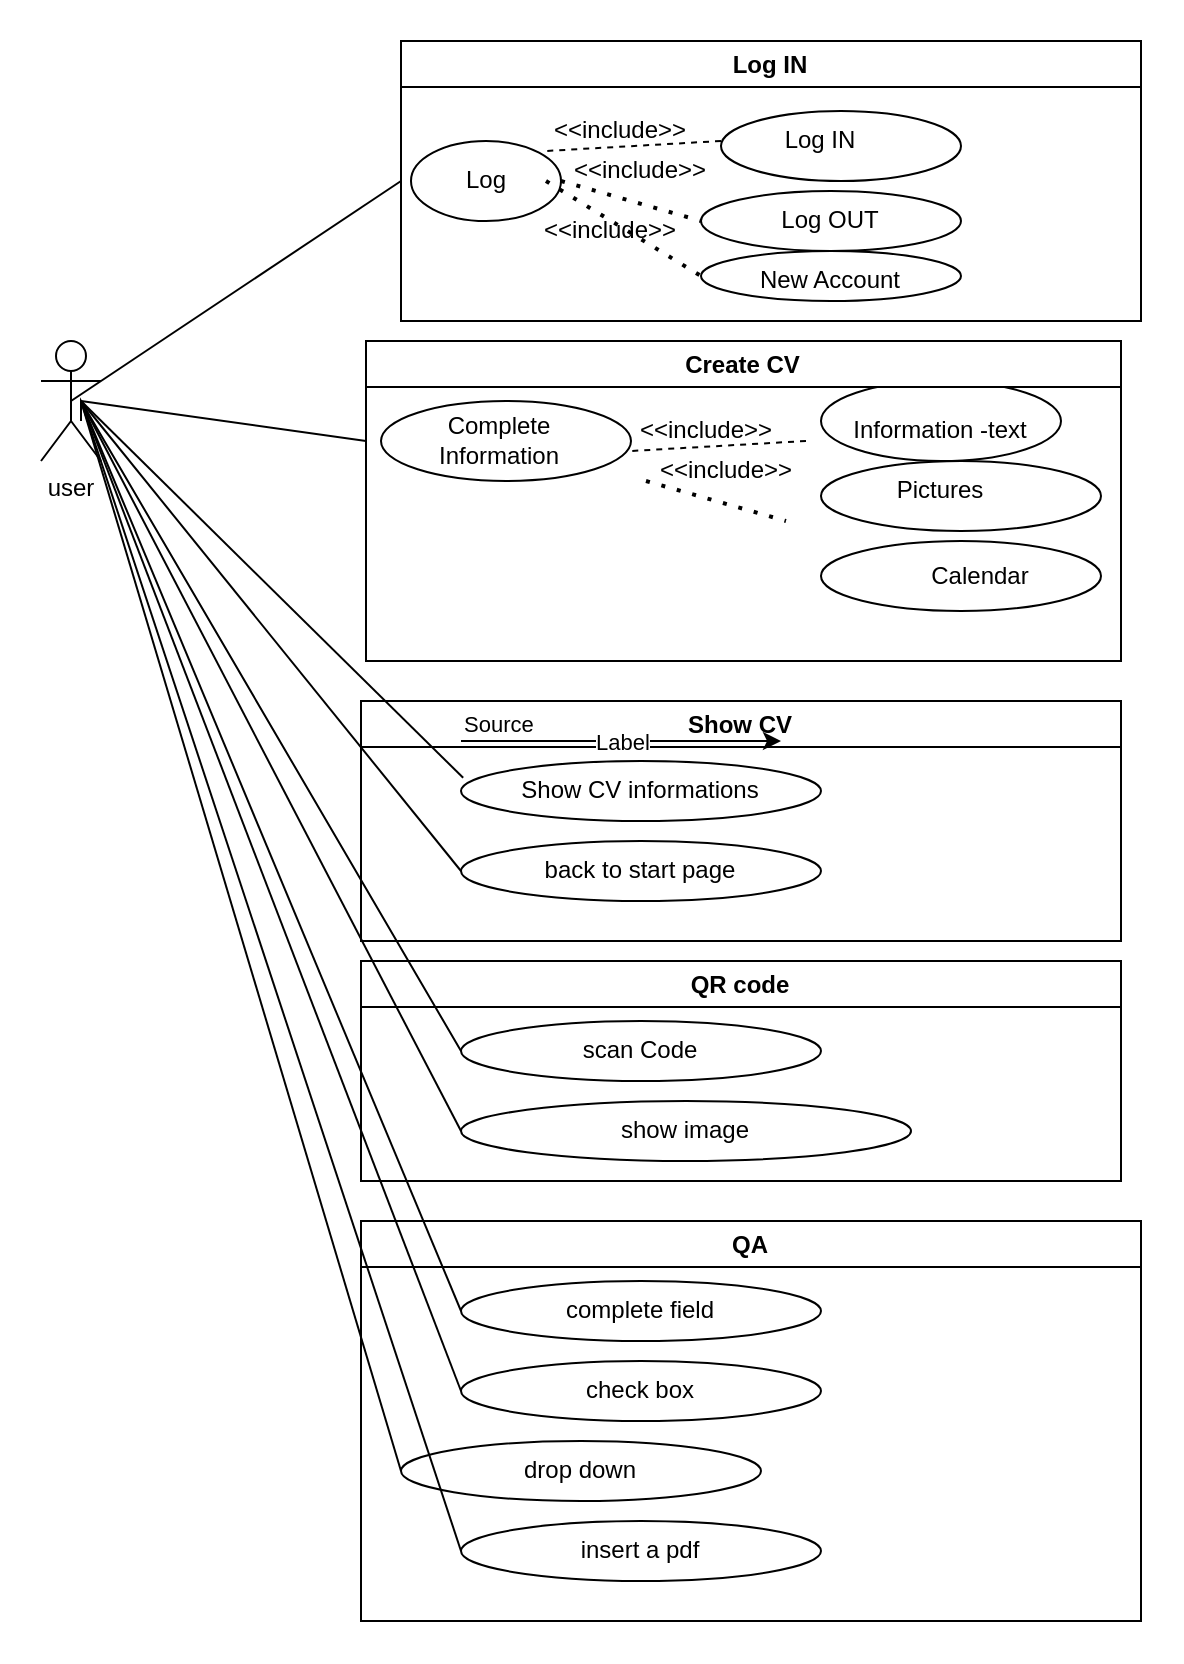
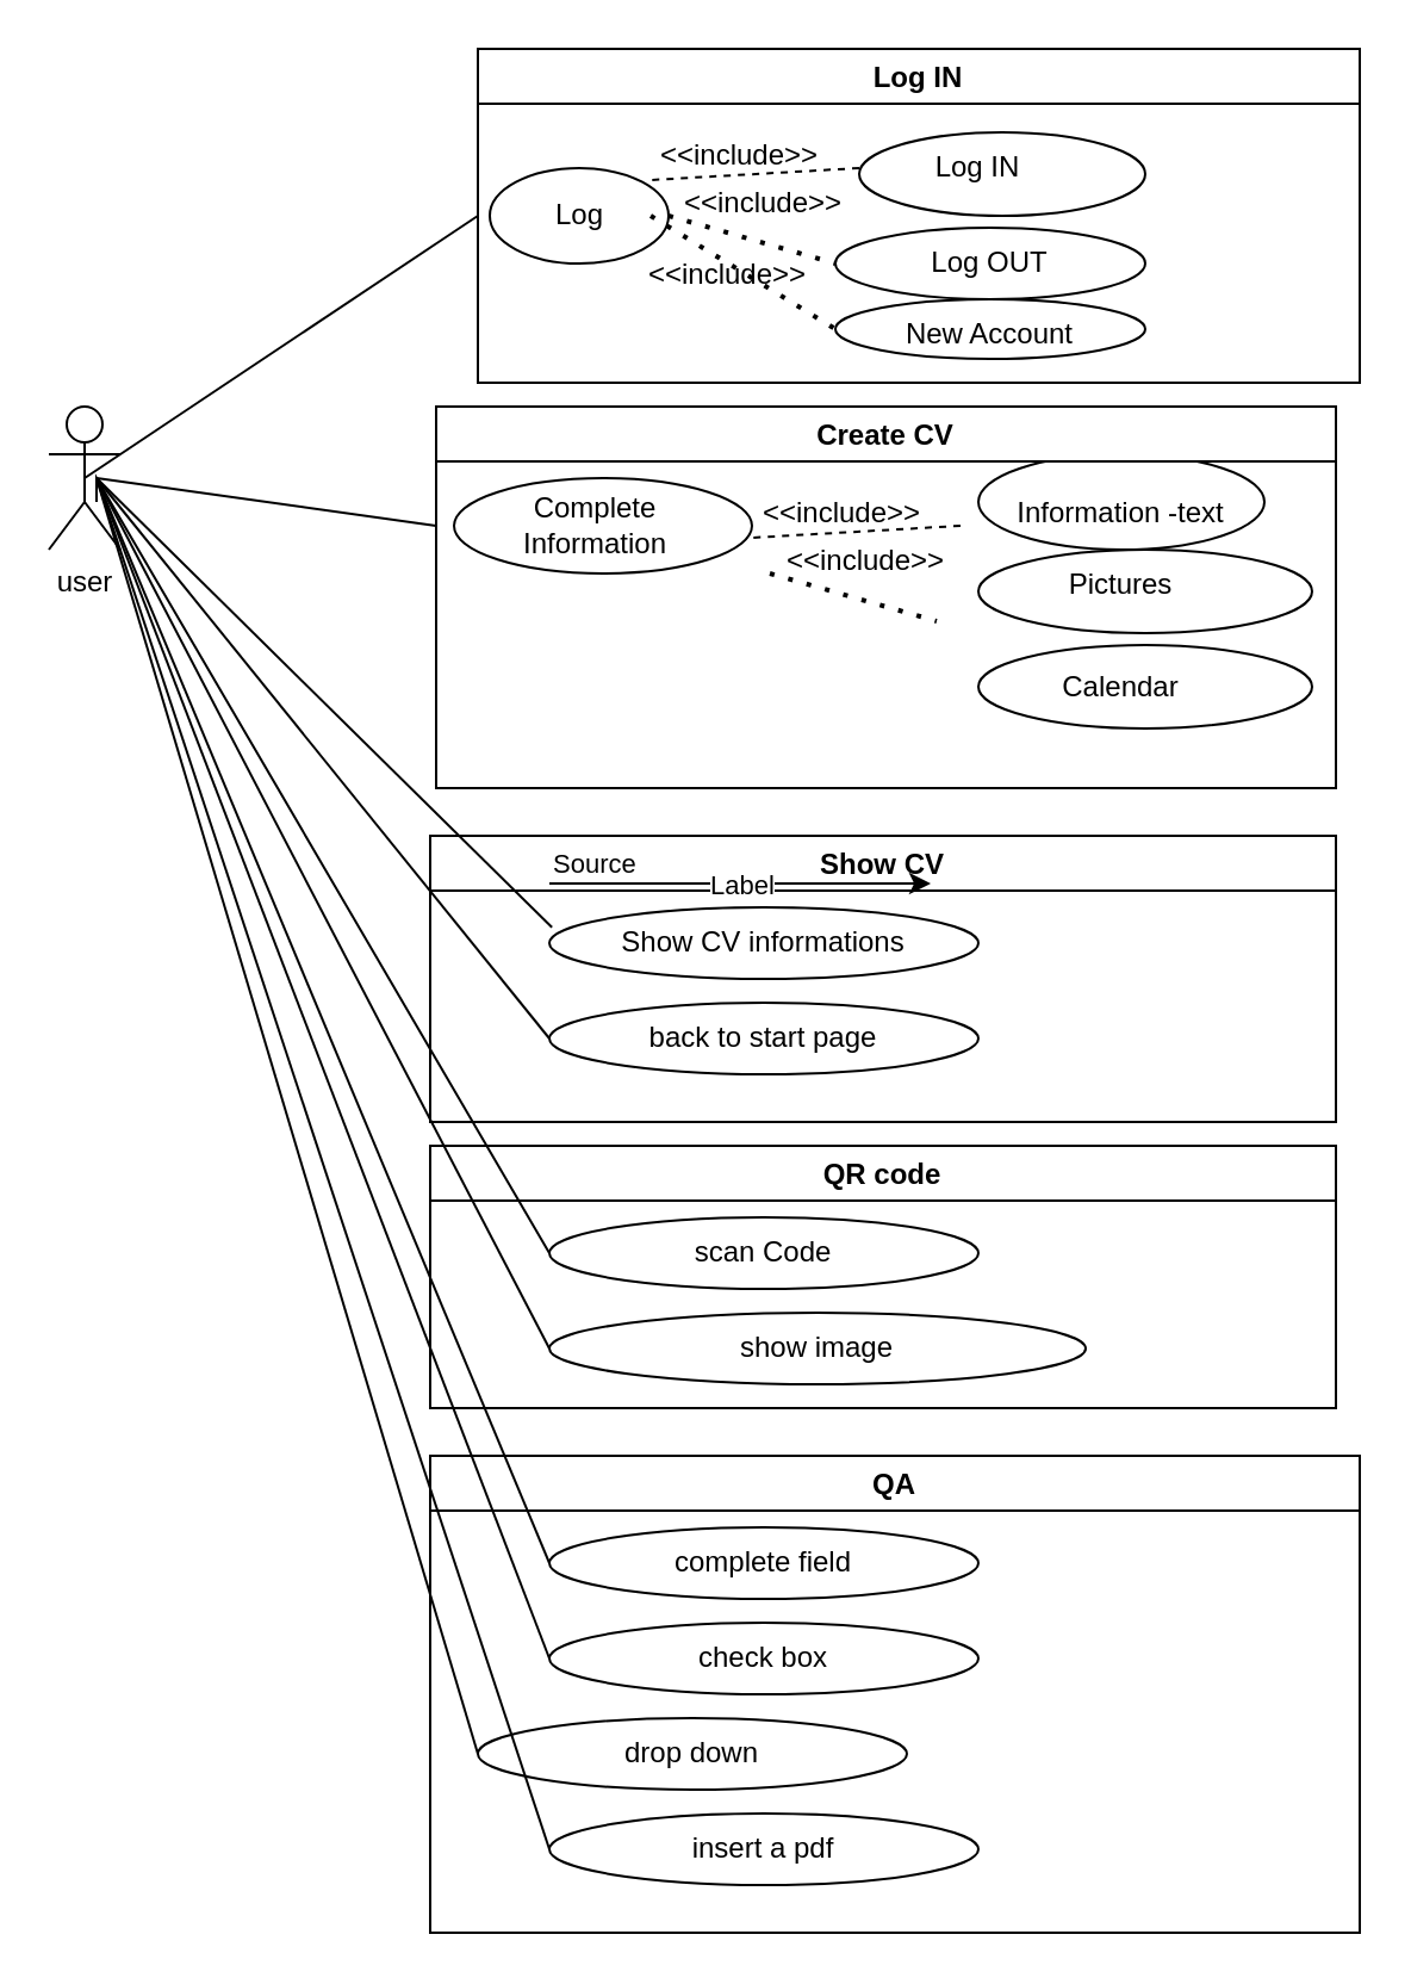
  <mxCell id="0" />
  <mxCell id="1" parent="0" />
  <mxCell id="2" value="user" style="shape=umlActor;verticalLabelPosition=bottom;verticalAlign=top;html=1;outlineConnect=0;" vertex="1" parent="1"><mxGeometry x="20" y="170" width="30" height="60" as="geometry" /></mxCell>
  <mxCell id="3" value="Log IN" style="swimlane;startSize=23;" vertex="1" parent="1"><mxGeometry x="200" y="20" width="370" height="140" as="geometry" /></mxCell>
  <mxCell id="4" value="" style="ellipse;whiteSpace=wrap;html=1;" vertex="1" parent="3"><mxGeometry x="5" y="50" width="75" height="40" as="geometry" /></mxCell>
  <mxCell id="5" value="Log" style="text;html=1;strokeColor=none;fillColor=none;align=center;verticalAlign=middle;whiteSpace=wrap;rounded=0;" vertex="1" parent="3"><mxGeometry x="12.5" y="55" width="60" height="30" as="geometry" /></mxCell>
  <mxCell id="6" value="&amp;lt;&amp;lt;include&amp;gt;&amp;gt;" style="text;html=1;strokeColor=none;fillColor=none;align=center;verticalAlign=middle;whiteSpace=wrap;rounded=0;" vertex="1" parent="3"><mxGeometry x="80" y="35" width="60" height="20" as="geometry" /></mxCell>
  <mxCell id="7" value="&amp;lt;&amp;lt;include&amp;gt;&amp;gt;" style="text;html=1;strokeColor=none;fillColor=none;align=center;verticalAlign=middle;whiteSpace=wrap;rounded=0;" vertex="1" parent="3"><mxGeometry x="90" y="55" width="60" height="20" as="geometry" /></mxCell>
  <mxCell id="8" value="&amp;lt;&amp;lt;include&amp;gt;&amp;gt;" style="text;html=1;strokeColor=none;fillColor=none;align=center;verticalAlign=middle;whiteSpace=wrap;rounded=0;" vertex="1" parent="3"><mxGeometry x="100" y="90" width="10" height="10" as="geometry" /></mxCell>
  <mxCell id="9" value="" style="ellipse;whiteSpace=wrap;html=1;" vertex="1" parent="3"><mxGeometry x="160" y="35" width="120" height="35" as="geometry" /></mxCell>
  <mxCell id="10" value="" style="ellipse;whiteSpace=wrap;html=1;" vertex="1" parent="3"><mxGeometry x="150" y="75" width="130" height="30" as="geometry" /></mxCell>
  <mxCell id="11" value="Log OUT" style="text;html=1;strokeColor=none;fillColor=none;align=center;verticalAlign=middle;whiteSpace=wrap;rounded=0;" vertex="1" parent="3"><mxGeometry x="185" y="80" width="60" height="20" as="geometry" /></mxCell>
  <mxCell id="12" value="" style="ellipse;whiteSpace=wrap;html=1;" vertex="1" parent="3"><mxGeometry x="150" y="105" width="130" height="25" as="geometry" /></mxCell>
  <mxCell id="13" value="New Account" style="text;html=1;strokeColor=none;fillColor=none;align=center;verticalAlign=middle;whiteSpace=wrap;rounded=0;" vertex="1" parent="3"><mxGeometry x="170" y="105" width="90" height="30" as="geometry" /></mxCell>
  <mxCell id="14" value="" style="endArrow=none;dashed=1;html=1;dashPattern=1 3;strokeWidth=2;rounded=0;exitX=1;exitY=0.5;exitDx=0;exitDy=0;entryX=0;entryY=0.5;entryDx=0;entryDy=0;" edge="1" parent="3" source="5" target="12"><mxGeometry width="50" height="50" relative="1" as="geometry"><mxPoint x="150" y="230" as="sourcePoint" /><mxPoint x="140" y="100" as="targetPoint" /></mxGeometry></mxCell>
  <mxCell id="15" value="" style="endArrow=none;dashed=1;html=1;dashPattern=1 3;strokeWidth=2;rounded=0;exitX=1;exitY=0.5;exitDx=0;exitDy=0;entryX=0;entryY=0.5;entryDx=0;entryDy=0;" edge="1" parent="3" source="4" target="10"><mxGeometry width="50" height="50" relative="1" as="geometry"><mxPoint x="150" y="230" as="sourcePoint" /><mxPoint x="150" y="80" as="targetPoint" /></mxGeometry></mxCell>
  <mxCell id="16" value="" style="endArrow=none;dashed=1;html=1;rounded=0;startArrow=none;entryX=1;entryY=0;entryDx=0;entryDy=0;" edge="1" parent="1" target="5"><mxGeometry width="50" height="50" relative="1" as="geometry"><mxPoint x="360" y="70" as="sourcePoint" /><mxPoint x="350" y="70" as="targetPoint" /></mxGeometry></mxCell>
  <mxCell id="17" value="Log IN" style="text;html=1;strokeColor=none;fillColor=none;align=center;verticalAlign=middle;whiteSpace=wrap;rounded=0;" vertex="1" parent="1"><mxGeometry x="380" y="60" width="60" height="20" as="geometry" /></mxCell>
  <mxCell id="18" value="" style="endArrow=none;html=1;rounded=0;exitX=0.5;exitY=0.5;exitDx=0;exitDy=0;exitPerimeter=0;entryX=0;entryY=0.5;entryDx=0;entryDy=0;" edge="1" parent="1" source="2" target="3"><mxGeometry width="50" height="50" relative="1" as="geometry"><mxPoint x="200" y="180" as="sourcePoint" /><mxPoint x="250" y="130" as="targetPoint" /></mxGeometry></mxCell>
  <mxCell id="19" value="" style="ellipse;whiteSpace=wrap;html=1;" vertex="1" parent="1"><mxGeometry x="190" y="200" width="125" height="40" as="geometry" /></mxCell>
  <mxCell id="20" value="Complete &lt;br&gt;Information" style="text;html=1;strokeColor=none;fillColor=none;align=center;verticalAlign=middle;whiteSpace=wrap;rounded=0;" vertex="1" parent="1"><mxGeometry x="182.5" y="205" width="132.5" height="30" as="geometry" /></mxCell>
  <mxCell id="21" value="&amp;lt;&amp;lt;include&amp;gt;&amp;gt;" style="text;html=1;strokeColor=none;fillColor=none;align=center;verticalAlign=middle;whiteSpace=wrap;rounded=0;" vertex="1" parent="1"><mxGeometry x="322.5" y="205" width="60" height="20" as="geometry" /></mxCell>
  <mxCell id="22" value="&amp;lt;&amp;lt;include&amp;gt;&amp;gt;" style="text;html=1;strokeColor=none;fillColor=none;align=center;verticalAlign=middle;whiteSpace=wrap;rounded=0;" vertex="1" parent="1"><mxGeometry x="332.5" y="225" width="60" height="20" as="geometry" /></mxCell>
  <mxCell id="23" value="" style="endArrow=none;dashed=1;html=1;dashPattern=1 3;strokeWidth=2;rounded=0;exitX=1;exitY=0.5;exitDx=0;exitDy=0;entryX=0;entryY=0.5;entryDx=0;entryDy=0;" edge="1" parent="1"><mxGeometry width="50" height="50" relative="1" as="geometry"><mxPoint x="322.5" y="240" as="sourcePoint" /><mxPoint x="392.5" y="260" as="targetPoint" /></mxGeometry></mxCell>
  <mxCell id="24" value="" style="endArrow=none;dashed=1;html=1;rounded=0;startArrow=none;entryX=1;entryY=0;entryDx=0;entryDy=0;" edge="1" parent="1"><mxGeometry width="50" height="50" relative="1" as="geometry"><mxPoint x="402.5" y="220" as="sourcePoint" /><mxPoint x="315" y="225" as="targetPoint" /></mxGeometry></mxCell>
  <mxCell id="25" value="" style="ellipse;whiteSpace=wrap;html=1;" vertex="1" parent="1"><mxGeometry x="410" y="190" width="120" height="40" as="geometry" /></mxCell>
  <mxCell id="26" value="Information -text" style="text;html=1;strokeColor=none;fillColor=none;align=center;verticalAlign=middle;whiteSpace=wrap;rounded=0;" vertex="1" parent="1"><mxGeometry x="425" y="200" width="90" height="30" as="geometry" /></mxCell>
  <mxCell id="27" value="" style="ellipse;whiteSpace=wrap;html=1;" vertex="1" parent="1"><mxGeometry x="410" y="230" width="140" height="35" as="geometry" /></mxCell>
  <mxCell id="28" value="Pictures" style="text;html=1;strokeColor=none;fillColor=none;align=center;verticalAlign=middle;whiteSpace=wrap;rounded=0;" vertex="1" parent="1"><mxGeometry x="440" y="230" width="60" height="30" as="geometry" /></mxCell>
  <mxCell id="29" value="" style="ellipse;whiteSpace=wrap;html=1;" vertex="1" parent="1"><mxGeometry x="410" y="270" width="140" height="35" as="geometry" /></mxCell>
- <mxCell id="30" value="Calendar" style="text;html=1;strokeColor=none;fillColor=none;align=center;verticalAlign=middle;whiteSpace=wrap;rounded=0;" vertex="1" parent="1"><mxGeometry x="460" y="272.5" width="60" height="30" as="geometry" /></mxCell>
+ <mxCell id="30" value="Calendar" style="text;html=1;strokeColor=none;fillColor=none;align=center;verticalAlign=middle;whiteSpace=wrap;rounded=0;" vertex="1" parent="1"><mxGeometry x="440" y="272.5" width="60" height="30" as="geometry" /></mxCell>
  <mxCell id="31" value="Create CV" style="swimlane;" vertex="1" parent="1"><mxGeometry x="182.5" y="170" width="377.5" height="160" as="geometry" /></mxCell>
  <mxCell id="32" value="Show CV" style="swimlane;" vertex="1" parent="1"><mxGeometry x="180" y="350" width="380" height="120" as="geometry" /></mxCell>
  <mxCell id="33" value="Show CV informations" style="ellipse;whiteSpace=wrap;html=1;" vertex="1" parent="32"><mxGeometry x="50" y="30" width="180" height="30" as="geometry" /></mxCell>
  <mxCell id="34" value="back to start page" style="ellipse;whiteSpace=wrap;html=1;" vertex="1" parent="32"><mxGeometry x="50" y="70" width="180" height="30" as="geometry" /></mxCell>
  <mxCell id="35" value="" style="endArrow=none;html=1;rounded=0;entryX=0;entryY=0.5;entryDx=0;entryDy=0;" edge="1" parent="1" target="20"><mxGeometry width="50" height="50" relative="1" as="geometry"><mxPoint x="40" y="200" as="sourcePoint" /><mxPoint x="210" y="100" as="targetPoint" /></mxGeometry></mxCell>
  <mxCell id="36" value="" style="endArrow=none;html=1;rounded=0;entryX=0.006;entryY=0.28;entryDx=0;entryDy=0;entryPerimeter=0;" edge="1" parent="1" target="33"><mxGeometry width="50" height="50" relative="1" as="geometry"><mxPoint x="40" y="200" as="sourcePoint" /><mxPoint x="192.5" y="230" as="targetPoint" /></mxGeometry></mxCell>
  <mxCell id="37" value="" style="endArrow=none;html=1;rounded=0;entryX=0;entryY=0.5;entryDx=0;entryDy=0;" edge="1" parent="1" target="34"><mxGeometry width="50" height="50" relative="1" as="geometry"><mxPoint x="40" y="200" as="sourcePoint" /><mxPoint x="231.08" y="388.4" as="targetPoint" /></mxGeometry></mxCell>
  <mxCell id="38" value="QR code" style="swimlane;" vertex="1" parent="1"><mxGeometry x="180" y="480" width="380" height="110" as="geometry" /></mxCell>
  <mxCell id="39" value="scan Code" style="ellipse;whiteSpace=wrap;html=1;" vertex="1" parent="38"><mxGeometry x="50" y="30" width="180" height="30" as="geometry" /></mxCell>
  <mxCell id="40" value="show image" style="ellipse;whiteSpace=wrap;html=1;" vertex="1" parent="38"><mxGeometry x="50" y="70" width="225" height="30" as="geometry" /></mxCell>
  <mxCell id="41" value="" style="endArrow=none;html=1;rounded=0;entryX=0;entryY=0.5;entryDx=0;entryDy=0;" edge="1" parent="1" target="39"><mxGeometry width="50" height="50" relative="1" as="geometry"><mxPoint x="40" y="210" as="sourcePoint" /><mxPoint x="310" y="400" as="targetPoint" /><Array as="points"><mxPoint x="40" y="200" /></Array></mxGeometry></mxCell>
  <mxCell id="42" value="" style="endArrow=none;html=1;rounded=0;entryX=0;entryY=0.5;entryDx=0;entryDy=0;" edge="1" parent="1" target="40"><mxGeometry width="50" height="50" relative="1" as="geometry"><mxPoint x="40" y="200" as="sourcePoint" /><mxPoint x="310" y="400" as="targetPoint" /></mxGeometry></mxCell>
  <mxCell id="43" value="QA" style="swimlane;" vertex="1" parent="1"><mxGeometry x="180" y="610" width="390" height="200" as="geometry" /></mxCell>
  <mxCell id="44" value="complete field" style="ellipse;whiteSpace=wrap;html=1;" vertex="1" parent="43"><mxGeometry x="50" y="30" width="180" height="30" as="geometry" /></mxCell>
  <mxCell id="45" value="check box" style="ellipse;whiteSpace=wrap;html=1;" vertex="1" parent="43"><mxGeometry x="50" y="70" width="180" height="30" as="geometry" /></mxCell>
  <mxCell id="46" value="drop down" style="ellipse;whiteSpace=wrap;html=1;" vertex="1" parent="43"><mxGeometry x="20" y="110" width="180" height="30" as="geometry" /></mxCell>
  <mxCell id="47" value="insert a pdf" style="ellipse;whiteSpace=wrap;html=1;" vertex="1" parent="43"><mxGeometry x="50" y="150" width="180" height="30" as="geometry" /></mxCell>
  <mxCell id="48" value="" style="endArrow=classic;html=1;rounded=0;" edge="1" parent="1"><mxGeometry relative="1" as="geometry"><mxPoint x="230" y="370" as="sourcePoint" /><mxPoint x="390" y="370" as="targetPoint" /></mxGeometry></mxCell>
  <mxCell id="49" value="Label" style="edgeLabel;resizable=0;html=1;align=center;verticalAlign=middle;" connectable="0" vertex="1" parent="48"><mxGeometry relative="1" as="geometry" /></mxCell>
  <mxCell id="50" value="Source" style="edgeLabel;resizable=0;html=1;align=left;verticalAlign=bottom;" connectable="0" vertex="1" parent="48"><mxGeometry x="-1" relative="1" as="geometry" /></mxCell>
  <mxCell id="51" value="" style="endArrow=none;html=1;rounded=0;entryX=0;entryY=0.5;entryDx=0;entryDy=0;" edge="1" parent="1" target="44"><mxGeometry width="50" height="50" relative="1" as="geometry"><mxPoint x="40" y="200" as="sourcePoint" /><mxPoint x="330" y="350" as="targetPoint" /></mxGeometry></mxCell>
  <mxCell id="52" value="" style="endArrow=none;html=1;rounded=0;entryX=0;entryY=0.5;entryDx=0;entryDy=0;" edge="1" parent="1" target="45"><mxGeometry width="50" height="50" relative="1" as="geometry"><mxPoint x="40" y="200" as="sourcePoint" /><mxPoint x="240" y="665" as="targetPoint" /></mxGeometry></mxCell>
  <mxCell id="53" value="" style="endArrow=none;html=1;rounded=0;entryX=0;entryY=0.5;entryDx=0;entryDy=0;" edge="1" parent="1" target="47"><mxGeometry width="50" height="50" relative="1" as="geometry"><mxPoint x="40" y="200" as="sourcePoint" /><mxPoint x="330" y="430" as="targetPoint" /></mxGeometry></mxCell>
  <mxCell id="54" value="" style="endArrow=none;html=1;rounded=0;exitX=0;exitY=0.5;exitDx=0;exitDy=0;" edge="1" parent="1" source="46"><mxGeometry width="50" height="50" relative="1" as="geometry"><mxPoint x="280" y="730" as="sourcePoint" /><mxPoint x="40" y="200" as="targetPoint" /></mxGeometry></mxCell>
